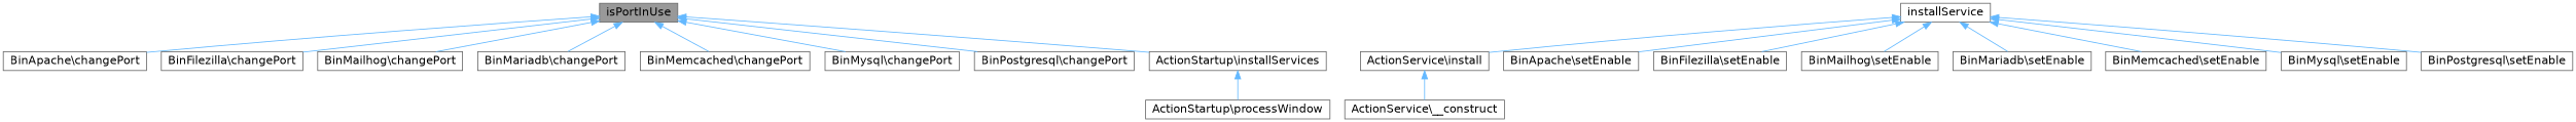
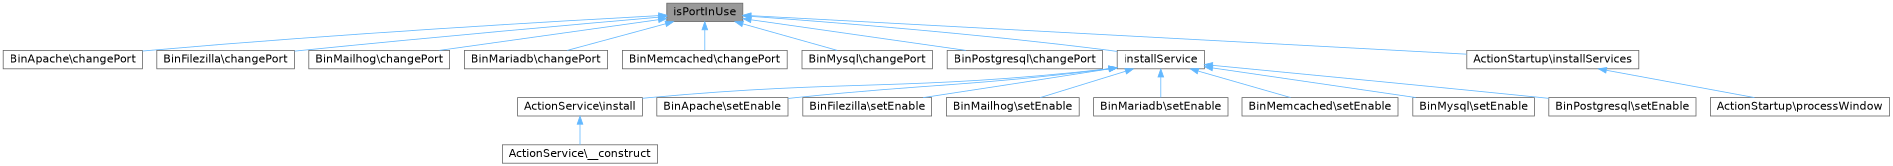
  digraph {
    rankdir=TB
    node [color=grey40 fillcolor=white fontname=Helvetica fontsize=14 shape=box style=filled]
    edge [color=steelblue1 dir=back fontname=Helvetica fontsize=14 labelfontname=Helvetica labelfontsize=14 style=solid]
    n1 [color=gray40 fillcolor=grey60 fontcolor=black height=0.2 label=isPortInUse width=0.4]
    n2 [height=0.2 label="BinApache\\changePort" width=0.4]
    n3 [height=0.2 label="BinFilezilla\\changePort" width=0.4]
    n4 [height=0.2 label="BinMailhog\\changePort" width=0.4]
    n5 [height=0.2 label="BinMariadb\\changePort" width=0.4]
    n6 [height=0.2 label="BinMemcached\\changePort" width=0.4]
    n7 [height=0.2 label="BinMysql\\changePort" width=0.4]
    n8 [height=0.2 label="BinPostgresql\\changePort" width=0.4]
    n9 [height=0.2 label=installService width=0.4]
    n10 [height=0.2 label="ActionStartup\\installServices" width=0.4]
    n11 [height=0.2 label="ActionService\\install" width=0.4]
    n12 [height=0.2 label="BinApache\\setEnable" width=0.4]
    n13 [height=0.2 label="BinFilezilla\\setEnable" width=0.4]
    n14 [height=0.2 label="BinMailhog\\setEnable" width=0.4]
    n15 [height=0.2 label="BinMariadb\\setEnable" width=0.4]
    n16 [height=0.2 label="BinMemcached\\setEnable" width=0.4]
    n17 [height=0.2 label="BinMysql\\setEnable" width=0.4]
    n18 [height=0.2 label="BinPostgresql\\setEnable" width=0.4]
    n19 [height=0.2 label="ActionService\\__construct" width=0.4]
    n20 [height=0.2 label="ActionStartup\\processWindow" width=0.4]
    n1 -> n2
    n1 -> n3
    n1 -> n4
    n1 -> n5
    n1 -> n6
    n1 -> n7
    n1 -> n8
+   n1 -> n9
    n1 -> n10
    n9 -> n11
    n9 -> n12
    n9 -> n13
    n9 -> n14
    n9 -> n15
    n9 -> n16
    n9 -> n17
    n9 -> n18
    n10 -> n20
    n11 -> n19
  }
